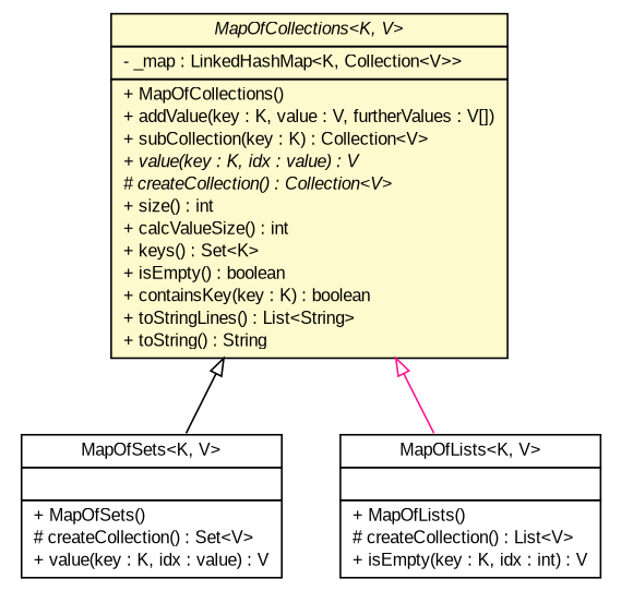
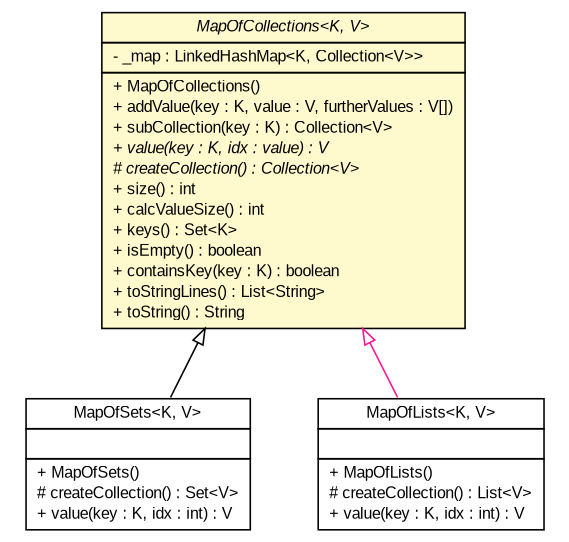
  digraph {
    nodesep=0.25
    ranksep=0.5
    node [fontcolor=black fontname=arial fontsize=10.0 shape=plaintext]
    edge [arrowtail=empty dir=back fontname=arial fontsize=10 headport=p labelfontname=arial labelfontsize=10 tailport=p]
-   n1 [label=<<table title="org.tanjakostic.jcleancim.util.MapOfSets" border="0" cellborder="1" cellspacing="0" cellpadding="2" port="p" href="./MapOfSets.html"> 		<tr><td><table border="0" cellspacing="0" cellpadding="1"> <tr><td align="center" balign="center"> MapOfSets&lt;K, V&gt; </td></tr> 		</table></td></tr> 		<tr><td><table border="0" cellspacing="0" cellpadding="1"> <tr><td align="left" balign="left">  </td></tr> 		</table></td></tr> 		<tr><td><table border="0" cellspacing="0" cellpadding="1"> <tr><td align="left" balign="left"> + MapOfSets() </td></tr> <tr><td align="left" balign="left"> # createCollection() : Set&lt;V&gt; </td></tr> <tr><td align="left" balign="left"> + value(key : K, idx : value) : V </td></tr> 		</table></td></tr> 		</table>>]
-   n2 [label=<<table title="org.tanjakostic.jcleancim.util.MapOfLists" border="0" cellborder="1" cellspacing="0" cellpadding="2" port="p" href="./MapOfLists.html"> 		<tr><td><table border="0" cellspacing="0" cellpadding="1"> <tr><td align="center" balign="center"> MapOfLists&lt;K, V&gt; </td></tr> 		</table></td></tr> 		<tr><td><table border="0" cellspacing="0" cellpadding="1"> <tr><td align="left" balign="left">  </td></tr> 		</table></td></tr> 		<tr><td><table border="0" cellspacing="0" cellpadding="1"> <tr><td align="left" balign="left"> + MapOfLists() </td></tr> <tr><td align="left" balign="left"> # createCollection() : List&lt;V&gt; </td></tr> <tr><td align="left" balign="left"> + isEmpty(key : K, idx : int) : V </td></tr> 		</table></td></tr> 		</table>>]
+   n1 [label=<<table title="org.tanjakostic.jcleancim.util.MapOfSets" border="0" cellborder="1" cellspacing="0" cellpadding="2" port="p" href="./MapOfSets.html"> 		<tr><td><table border="0" cellspacing="0" cellpadding="1"> <tr><td align="center" balign="center"> MapOfSets&lt;K, V&gt; </td></tr> 		</table></td></tr> 		<tr><td><table border="0" cellspacing="0" cellpadding="1"> <tr><td align="left" balign="left">  </td></tr> 		</table></td></tr> 		<tr><td><table border="0" cellspacing="0" cellpadding="1"> <tr><td align="left" balign="left"> + MapOfSets() </td></tr> <tr><td align="left" balign="left"> # createCollection() : Set&lt;V&gt; </td></tr> <tr><td align="left" balign="left"> + value(key : K, idx : int) : V </td></tr> 		</table></td></tr> 		</table>>]
+   n2 [label=<<table title="org.tanjakostic.jcleancim.util.MapOfLists" border="0" cellborder="1" cellspacing="0" cellpadding="2" port="p" href="./MapOfLists.html"> 		<tr><td><table border="0" cellspacing="0" cellpadding="1"> <tr><td align="center" balign="center"> MapOfLists&lt;K, V&gt; </td></tr> 		</table></td></tr> 		<tr><td><table border="0" cellspacing="0" cellpadding="1"> <tr><td align="left" balign="left">  </td></tr> 		</table></td></tr> 		<tr><td><table border="0" cellspacing="0" cellpadding="1"> <tr><td align="left" balign="left"> + MapOfLists() </td></tr> <tr><td align="left" balign="left"> # createCollection() : List&lt;V&gt; </td></tr> <tr><td align="left" balign="left"> + value(key : K, idx : int) : V </td></tr> 		</table></td></tr> 		</table>>]
    n3 [label=<<table title="org.tanjakostic.jcleancim.util.MapOfCollections" border="0" cellborder="1" cellspacing="0" cellpadding="2" port="p" bgcolor="lemonChiffon" href="./MapOfCollections.html"> 		<tr><td><table border="0" cellspacing="0" cellpadding="1"> <tr><td align="center" balign="center"><font face="Arial Italic"> MapOfCollections&lt;K, V&gt; </font></td></tr> 		</table></td></tr> 		<tr><td><table border="0" cellspacing="0" cellpadding="1"> <tr><td align="left" balign="left"> - _map : LinkedHashMap&lt;K, Collection&lt;V&gt;&gt; </td></tr> 		</table></td></tr> 		<tr><td><table border="0" cellspacing="0" cellpadding="1"> <tr><td align="left" balign="left"> + MapOfCollections() </td></tr> <tr><td align="left" balign="left"> + addValue(key : K, value : V, furtherValues : V[]) </td></tr> <tr><td align="left" balign="left"> + subCollection(key : K) : Collection&lt;V&gt; </td></tr> <tr><td align="left" balign="left"><font face="Arial Italic" point-size="10.0"> + value(key : K, idx : value) : V </font></td></tr> <tr><td align="left" balign="left"><font face="Arial Italic" point-size="10.0"> # createCollection() : Collection&lt;V&gt; </font></td></tr> <tr><td align="left" balign="left"> + size() : int </td></tr> <tr><td align="left" balign="left"> + calcValueSize() : int </td></tr> <tr><td align="left" balign="left"> + keys() : Set&lt;K&gt; </td></tr> <tr><td align="left" balign="left"> + isEmpty() : boolean </td></tr> <tr><td align="left" balign="left"> + containsKey(key : K) : boolean </td></tr> <tr><td align="left" balign="left"> + toStringLines() : List&lt;String&gt; </td></tr> <tr><td align="left" balign="left"> + toString() : String </td></tr> 		</table></td></tr> 		</table>>]
    n3 -> n1 [color=black]
    n3 -> n2 [color=deeppink]
  }
